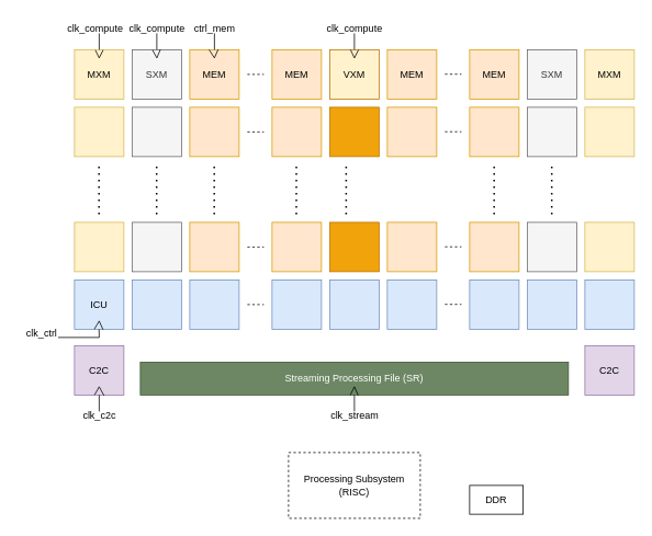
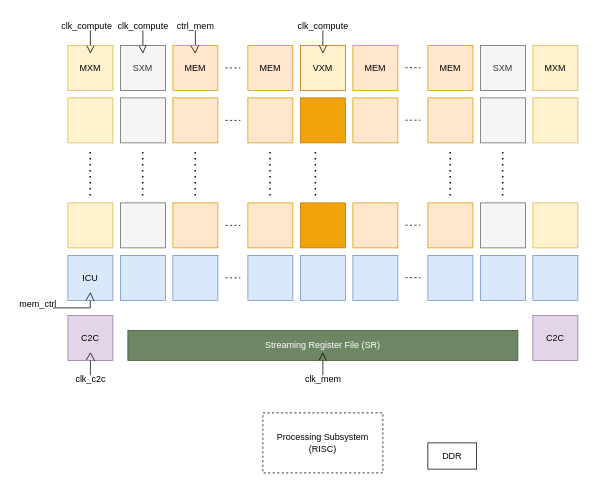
  <mxCell id="0" />
  <mxCell id="1" parent="0" />
  <mxCell id="2" value="Processing Subsystem&lt;div&gt;(RISC)&lt;/div&gt;" style="rounded=0;whiteSpace=wrap;html=1;dashed=1;" vertex="1" parent="1"><mxGeometry x="350" y="550" width="160" height="80" as="geometry" /></mxCell>
  <mxCell id="3" value="DDR" style="rounded=0;whiteSpace=wrap;html=1;" vertex="1" parent="1"><mxGeometry x="570" y="590" width="65" height="35" as="geometry" /></mxCell>
  <mxCell id="4" value="MXM" style="rounded=0;whiteSpace=wrap;html=1;fillColor=#fff2cc;strokeColor=#d6b656;" vertex="1" parent="1"><mxGeometry x="90" y="60" width="60" height="60" as="geometry" /></mxCell>
  <mxCell id="5" value="" style="endArrow=none;dashed=1;html=1;dashPattern=1 3;strokeWidth=2;rounded=0;" edge="1" parent="1"><mxGeometry width="50" height="50" relative="1" as="geometry"><mxPoint x="119.75" y="260" as="sourcePoint" /><mxPoint x="119.75" y="200" as="targetPoint" /><Array as="points" /></mxGeometry></mxCell>
  <mxCell id="6" value="" style="endArrow=none;dashed=1;html=1;dashPattern=1 3;strokeWidth=2;rounded=0;" edge="1" parent="1"><mxGeometry width="50" height="50" relative="1" as="geometry"><mxPoint x="189.75" y="260" as="sourcePoint" /><mxPoint x="189.75" y="200" as="targetPoint" /><Array as="points"><mxPoint x="189.75" y="230" /></Array></mxGeometry></mxCell>
  <mxCell id="7" value="" style="endArrow=none;dashed=1;html=1;dashPattern=1 3;strokeWidth=2;rounded=0;" edge="1" parent="1"><mxGeometry width="50" height="50" relative="1" as="geometry"><mxPoint x="359.5" y="260" as="sourcePoint" /><mxPoint x="359.5" y="200" as="targetPoint" /><Array as="points"><mxPoint x="359.5" y="230" /></Array></mxGeometry></mxCell>
  <mxCell id="8" value="" style="endArrow=none;dashed=1;html=1;dashPattern=1 3;strokeWidth=2;rounded=0;" edge="1" parent="1"><mxGeometry width="50" height="50" relative="1" as="geometry"><mxPoint x="420" y="260" as="sourcePoint" /><mxPoint x="420" y="200" as="targetPoint" /><Array as="points"><mxPoint x="420" y="230" /></Array></mxGeometry></mxCell>
  <mxCell id="9" value="&lt;span style=&quot;color: rgba(0, 0, 0, 0); font-family: monospace; font-size: 0px; text-align: start;&quot;&gt;%3CmxGraphModel%3E%3Croot%3E%3CmxCell%20id%3D%220%22%2F%3E%3CmxCell%20id%3D%221%22%20parent%3D%220%22%2F%3E%3CmxCell%20id%3D%222%22%20value%3D%22%22%20style%3D%22endArrow%3Dnone%3Bdashed%3D1%3Bhtml%3D1%3Brounded%3D0%3B%22%20edge%3D%221%22%20parent%3D%221%22%3E%3CmxGeometry%20width%3D%2250%22%20height%3D%2250%22%20relative%3D%221%22%20as%3D%22geometry%22%3E%3CmxPoint%20x%3D%22425%22%20y%3D%22339.5%22%20as%3D%22sourcePoint%22%2F%3E%3CmxPoint%20x%3D%22445%22%20y%3D%22339.5%22%20as%3D%22targetPoint%22%2F%3E%3C%2FmxGeometry%3E%3C%2FmxCell%3E%3C%2Froot%3E%3C%2FmxGraphModel%3E&lt;/span&gt;" style="text;html=1;align=center;verticalAlign=middle;resizable=0;points=[];autosize=1;strokeColor=none;fillColor=none;" vertex="1" parent="1"><mxGeometry x="240" y="398" width="20" height="30" as="geometry" /></mxCell>
  <mxCell id="10" value="" style="endArrow=none;dashed=1;html=1;rounded=0;" edge="1" parent="1"><mxGeometry width="50" height="50" relative="1" as="geometry"><mxPoint x="300" y="90" as="sourcePoint" /><mxPoint x="320" y="90" as="targetPoint" /></mxGeometry></mxCell>
  <mxCell id="11" value="" style="endArrow=none;dashed=1;html=1;rounded=0;" edge="1" parent="1"><mxGeometry width="50" height="50" relative="1" as="geometry"><mxPoint x="300" y="160" as="sourcePoint" /><mxPoint x="320" y="160" as="targetPoint" /></mxGeometry></mxCell>
  <mxCell id="12" value="" style="endArrow=none;dashed=1;html=1;rounded=0;" edge="1" parent="1"><mxGeometry width="50" height="50" relative="1" as="geometry"><mxPoint x="300" y="300" as="sourcePoint" /><mxPoint x="320" y="300" as="targetPoint" /></mxGeometry></mxCell>
- <mxCell id="13" value="Streaming Processing File (SR)" style="rounded=0;whiteSpace=wrap;html=1;fillColor=#6d8764;fontColor=#ffffff;strokeColor=#3A5431;" vertex="1" parent="1"><mxGeometry x="170" y="440" width="520" height="40" as="geometry" /></mxCell>
+ <mxCell id="13" value="Streaming Register File (SR)" style="rounded=0;whiteSpace=wrap;html=1;fillColor=#6d8764;fontColor=#ffffff;strokeColor=#3A5431;" vertex="1" parent="1"><mxGeometry x="170" y="440" width="520" height="40" as="geometry" /></mxCell>
  <mxCell id="14" value="" style="rounded=0;whiteSpace=wrap;html=1;fillColor=#fff2cc;strokeColor=#d6b656;" vertex="1" parent="1"><mxGeometry x="90" y="130" width="60" height="60" as="geometry" /></mxCell>
  <mxCell id="15" value="" style="rounded=0;whiteSpace=wrap;html=1;fillColor=#fff2cc;strokeColor=#d6b656;" vertex="1" parent="1"><mxGeometry x="90" y="270" width="60" height="60" as="geometry" /></mxCell>
  <mxCell id="16" value="ICU" style="rounded=0;whiteSpace=wrap;html=1;fillColor=#dae8fc;strokeColor=#6c8ebf;" vertex="1" parent="1"><mxGeometry x="90" y="340" width="60" height="60" as="geometry" /></mxCell>
  <mxCell id="17" value="SXM" style="rounded=0;whiteSpace=wrap;html=1;fillColor=#f5f5f5;strokeColor=#666666;fontColor=#333333;" vertex="1" parent="1"><mxGeometry x="160" y="60" width="60" height="60" as="geometry" /></mxCell>
  <mxCell id="18" value="" style="rounded=0;whiteSpace=wrap;html=1;fillColor=#f5f5f5;strokeColor=#666666;fontColor=#333333;" vertex="1" parent="1"><mxGeometry x="160" y="130" width="60" height="60" as="geometry" /></mxCell>
  <mxCell id="19" value="" style="rounded=0;whiteSpace=wrap;html=1;fillColor=#f5f5f5;strokeColor=#666666;fontColor=#333333;" vertex="1" parent="1"><mxGeometry x="160" y="270" width="60" height="60" as="geometry" /></mxCell>
  <mxCell id="20" value="" style="rounded=0;whiteSpace=wrap;html=1;fillColor=#dae8fc;strokeColor=#6c8ebf;" vertex="1" parent="1"><mxGeometry x="160" y="340" width="60" height="60" as="geometry" /></mxCell>
  <mxCell id="21" value="" style="rounded=0;whiteSpace=wrap;html=1;fillColor=#dae8fc;strokeColor=#6c8ebf;" vertex="1" parent="1"><mxGeometry x="230" y="340" width="60" height="60" as="geometry" /></mxCell>
  <mxCell id="22" value="" style="rounded=0;whiteSpace=wrap;html=1;fillColor=#ffe6cc;strokeColor=#d79b00;" vertex="1" parent="1"><mxGeometry x="230" y="270" width="60" height="60" as="geometry" /></mxCell>
  <mxCell id="23" value="" style="rounded=0;whiteSpace=wrap;html=1;fillColor=#ffe6cc;strokeColor=#d79b00;" vertex="1" parent="1"><mxGeometry x="230" y="130" width="60" height="60" as="geometry" /></mxCell>
  <mxCell id="24" value="MEM" style="rounded=0;whiteSpace=wrap;html=1;fillColor=#ffe6cc;strokeColor=#d79b00;" vertex="1" parent="1"><mxGeometry x="230" y="60" width="60" height="60" as="geometry" /></mxCell>
  <mxCell id="25" value="" style="endArrow=none;dashed=1;html=1;dashPattern=1 3;strokeWidth=2;rounded=0;" edge="1" parent="1"><mxGeometry width="50" height="50" relative="1" as="geometry"><mxPoint x="259.75" y="260" as="sourcePoint" /><mxPoint x="259.75" y="200" as="targetPoint" /><Array as="points"><mxPoint x="259.75" y="230" /></Array></mxGeometry></mxCell>
  <mxCell id="26" value="MEM" style="rounded=0;whiteSpace=wrap;html=1;fillColor=#ffe6cc;strokeColor=#d79b00;" vertex="1" parent="1"><mxGeometry x="330" y="60" width="60" height="60" as="geometry" /></mxCell>
  <mxCell id="27" value="" style="rounded=0;whiteSpace=wrap;html=1;fillColor=#ffe6cc;strokeColor=#d79b00;" vertex="1" parent="1"><mxGeometry x="330" y="130" width="60" height="60" as="geometry" /></mxCell>
  <mxCell id="28" value="" style="rounded=0;whiteSpace=wrap;html=1;fillColor=#ffe6cc;strokeColor=#d79b00;" vertex="1" parent="1"><mxGeometry x="330" y="270" width="60" height="60" as="geometry" /></mxCell>
  <mxCell id="29" value="" style="endArrow=none;dashed=1;html=1;rounded=0;" edge="1" parent="1"><mxGeometry width="50" height="50" relative="1" as="geometry"><mxPoint x="300" y="370" as="sourcePoint" /><mxPoint x="320" y="370" as="targetPoint" /></mxGeometry></mxCell>
  <mxCell id="30" value="" style="rounded=0;whiteSpace=wrap;html=1;fillColor=#dae8fc;strokeColor=#6c8ebf;" vertex="1" parent="1"><mxGeometry x="330" y="340" width="60" height="60" as="geometry" /></mxCell>
  <mxCell id="31" value="VXM" style="rounded=0;whiteSpace=wrap;html=1;fillColor=#fff2cc;strokeColor=#BD7000;fontColor=#000000;" vertex="1" parent="1"><mxGeometry x="400" y="60" width="60" height="60" as="geometry" /></mxCell>
  <mxCell id="32" value="" style="rounded=0;whiteSpace=wrap;html=1;fillColor=#f0a30a;strokeColor=#BD7000;fontColor=#000000;" vertex="1" parent="1"><mxGeometry x="400" y="130" width="60" height="60" as="geometry" /></mxCell>
  <mxCell id="33" value="" style="rounded=0;whiteSpace=wrap;html=1;fillColor=#f0a30a;strokeColor=#BD7000;fontColor=#000000;" vertex="1" parent="1"><mxGeometry x="400" y="270" width="60" height="60" as="geometry" /></mxCell>
  <mxCell id="34" value="" style="rounded=0;whiteSpace=wrap;html=1;fillColor=#dae8fc;strokeColor=#6c8ebf;" vertex="1" parent="1"><mxGeometry x="400" y="340" width="60" height="60" as="geometry" /></mxCell>
  <mxCell id="35" value="MEM" style="rounded=0;whiteSpace=wrap;html=1;fillColor=#ffe6cc;strokeColor=#d79b00;" vertex="1" parent="1"><mxGeometry x="470" y="60" width="60" height="60" as="geometry" /></mxCell>
  <mxCell id="36" value="" style="rounded=0;whiteSpace=wrap;html=1;fillColor=#ffe6cc;strokeColor=#d79b00;" vertex="1" parent="1"><mxGeometry x="470" y="130" width="60" height="60" as="geometry" /></mxCell>
  <mxCell id="37" value="" style="rounded=0;whiteSpace=wrap;html=1;fillColor=#ffe6cc;strokeColor=#d79b00;" vertex="1" parent="1"><mxGeometry x="470" y="270" width="60" height="60" as="geometry" /></mxCell>
  <mxCell id="38" value="" style="rounded=0;whiteSpace=wrap;html=1;fillColor=#dae8fc;strokeColor=#6c8ebf;" vertex="1" parent="1"><mxGeometry x="470" y="340" width="60" height="60" as="geometry" /></mxCell>
  <mxCell id="39" value="" style="endArrow=none;dashed=1;html=1;rounded=0;" edge="1" parent="1"><mxGeometry width="50" height="50" relative="1" as="geometry"><mxPoint x="540" y="89.75" as="sourcePoint" /><mxPoint x="560" y="89.75" as="targetPoint" /></mxGeometry></mxCell>
  <mxCell id="40" value="" style="endArrow=none;dashed=1;html=1;rounded=0;" edge="1" parent="1"><mxGeometry width="50" height="50" relative="1" as="geometry"><mxPoint x="540" y="159.75" as="sourcePoint" /><mxPoint x="560" y="159.75" as="targetPoint" /></mxGeometry></mxCell>
  <mxCell id="41" value="" style="endArrow=none;dashed=1;html=1;rounded=0;" edge="1" parent="1"><mxGeometry width="50" height="50" relative="1" as="geometry"><mxPoint x="540" y="299.75" as="sourcePoint" /><mxPoint x="560" y="299.75" as="targetPoint" /></mxGeometry></mxCell>
  <mxCell id="42" value="" style="endArrow=none;dashed=1;html=1;rounded=0;" edge="1" parent="1"><mxGeometry width="50" height="50" relative="1" as="geometry"><mxPoint x="540" y="369.75" as="sourcePoint" /><mxPoint x="560" y="369.75" as="targetPoint" /></mxGeometry></mxCell>
  <mxCell id="43" value="MEM" style="rounded=0;whiteSpace=wrap;html=1;fillColor=#ffe6cc;strokeColor=#d79b00;" vertex="1" parent="1"><mxGeometry x="570" y="60" width="60" height="60" as="geometry" /></mxCell>
  <mxCell id="44" value="" style="rounded=0;whiteSpace=wrap;html=1;fillColor=#ffe6cc;strokeColor=#d79b00;" vertex="1" parent="1"><mxGeometry x="570" y="130" width="60" height="60" as="geometry" /></mxCell>
  <mxCell id="45" value="" style="rounded=0;whiteSpace=wrap;html=1;fillColor=#ffe6cc;strokeColor=#d79b00;" vertex="1" parent="1"><mxGeometry x="570" y="270" width="60" height="60" as="geometry" /></mxCell>
  <mxCell id="46" value="" style="rounded=0;whiteSpace=wrap;html=1;fillColor=#dae8fc;strokeColor=#6c8ebf;" vertex="1" parent="1"><mxGeometry x="570" y="340" width="60" height="60" as="geometry" /></mxCell>
  <mxCell id="47" value="SXM" style="rounded=0;whiteSpace=wrap;html=1;fillColor=#f5f5f5;strokeColor=#666666;fontColor=#333333;" vertex="1" parent="1"><mxGeometry x="640" y="60" width="60" height="60" as="geometry" /></mxCell>
  <mxCell id="48" value="" style="rounded=0;whiteSpace=wrap;html=1;fillColor=#f5f5f5;strokeColor=#666666;fontColor=#333333;" vertex="1" parent="1"><mxGeometry x="640" y="130" width="60" height="60" as="geometry" /></mxCell>
  <mxCell id="49" value="" style="rounded=0;whiteSpace=wrap;html=1;fillColor=#f5f5f5;strokeColor=#666666;fontColor=#333333;" vertex="1" parent="1"><mxGeometry x="640" y="270" width="60" height="60" as="geometry" /></mxCell>
  <mxCell id="50" value="" style="rounded=0;whiteSpace=wrap;html=1;fillColor=#dae8fc;strokeColor=#6c8ebf;" vertex="1" parent="1"><mxGeometry x="640" y="340" width="60" height="60" as="geometry" /></mxCell>
  <mxCell id="51" value="" style="endArrow=none;dashed=1;html=1;dashPattern=1 3;strokeWidth=2;rounded=0;" edge="1" parent="1"><mxGeometry width="50" height="50" relative="1" as="geometry"><mxPoint x="599.75" y="260" as="sourcePoint" /><mxPoint x="599.75" y="200" as="targetPoint" /><Array as="points"><mxPoint x="599.75" y="230" /></Array></mxGeometry></mxCell>
  <mxCell id="52" value="" style="endArrow=none;dashed=1;html=1;dashPattern=1 3;strokeWidth=2;rounded=0;" edge="1" parent="1"><mxGeometry width="50" height="50" relative="1" as="geometry"><mxPoint x="669.75" y="260" as="sourcePoint" /><mxPoint x="669.75" y="200" as="targetPoint" /><Array as="points"><mxPoint x="669.75" y="230" /></Array></mxGeometry></mxCell>
  <mxCell id="53" value="MXM" style="rounded=0;whiteSpace=wrap;html=1;fillColor=#fff2cc;strokeColor=#d6b656;" vertex="1" parent="1"><mxGeometry x="710" y="60" width="60" height="60" as="geometry" /></mxCell>
  <mxCell id="54" value="" style="rounded=0;whiteSpace=wrap;html=1;fillColor=#fff2cc;strokeColor=#d6b656;" vertex="1" parent="1"><mxGeometry x="710" y="130" width="60" height="60" as="geometry" /></mxCell>
  <mxCell id="55" value="" style="rounded=0;whiteSpace=wrap;html=1;fillColor=#fff2cc;strokeColor=#d6b656;" vertex="1" parent="1"><mxGeometry x="710" y="270" width="60" height="60" as="geometry" /></mxCell>
  <mxCell id="56" value="" style="rounded=0;whiteSpace=wrap;html=1;fillColor=#dae8fc;strokeColor=#6c8ebf;" vertex="1" parent="1"><mxGeometry x="710" y="340" width="60" height="60" as="geometry" /></mxCell>
  <mxCell id="57" value="" style="endArrow=none;html=1;rounded=0;entryX=0.58;entryY=0.005;entryDx=0;entryDy=0;entryPerimeter=0;" edge="1" parent="1" target="4"><mxGeometry width="50" height="50" relative="1" as="geometry"><mxPoint x="120" y="70" as="sourcePoint" /><mxPoint x="130" y="60" as="targetPoint" /></mxGeometry></mxCell>
  <mxCell id="58" value="" style="endArrow=none;html=1;rounded=0;entryX=0.423;entryY=0.008;entryDx=0;entryDy=0;entryPerimeter=0;" edge="1" parent="1" target="4"><mxGeometry width="50" height="50" relative="1" as="geometry"><mxPoint x="120" y="70" as="sourcePoint" /><mxPoint x="110" y="60" as="targetPoint" /></mxGeometry></mxCell>
  <mxCell id="59" value="" style="endArrow=none;html=1;rounded=0;entryX=0.573;entryY=-0.008;entryDx=0;entryDy=0;entryPerimeter=0;" edge="1" parent="1" target="17"><mxGeometry width="50" height="50" relative="1" as="geometry"><mxPoint x="190" y="70" as="sourcePoint" /><mxPoint x="200" y="60" as="targetPoint" /></mxGeometry></mxCell>
  <mxCell id="60" value="" style="endArrow=none;html=1;rounded=0;exitX=0.412;exitY=0.003;exitDx=0;exitDy=0;exitPerimeter=0;" edge="1" parent="1" source="17"><mxGeometry width="50" height="50" relative="1" as="geometry"><mxPoint x="180" y="60" as="sourcePoint" /><mxPoint x="190" y="70" as="targetPoint" /></mxGeometry></mxCell>
  <mxCell id="61" value="" style="endArrow=none;html=1;rounded=0;exitX=0.574;exitY=-0.006;exitDx=0;exitDy=0;exitPerimeter=0;" edge="1" parent="1" source="24"><mxGeometry width="50" height="50" relative="1" as="geometry"><mxPoint x="270" y="60" as="sourcePoint" /><mxPoint x="260" y="70" as="targetPoint" /></mxGeometry></mxCell>
  <mxCell id="62" value="" style="endArrow=none;html=1;rounded=0;exitX=0.392;exitY=-0.001;exitDx=0;exitDy=0;exitPerimeter=0;" edge="1" parent="1" source="24"><mxGeometry width="50" height="50" relative="1" as="geometry"><mxPoint x="250" y="60" as="sourcePoint" /><mxPoint x="260" y="70" as="targetPoint" /></mxGeometry></mxCell>
  <mxCell id="63" value="" style="endArrow=none;html=1;rounded=0;exitX=0.401;exitY=0.999;exitDx=0;exitDy=0;exitPerimeter=0;" edge="1" parent="1" source="16"><mxGeometry width="50" height="50" relative="1" as="geometry"><mxPoint x="110" y="400" as="sourcePoint" /><mxPoint x="120" y="390" as="targetPoint" /></mxGeometry></mxCell>
  <mxCell id="64" value="" style="endArrow=none;html=1;rounded=0;exitX=0.579;exitY=1.012;exitDx=0;exitDy=0;exitPerimeter=0;" edge="1" parent="1" source="16"><mxGeometry width="50" height="50" relative="1" as="geometry"><mxPoint x="130" y="400" as="sourcePoint" /><mxPoint x="120" y="390" as="targetPoint" /></mxGeometry></mxCell>
  <mxCell id="65" value="C2C" style="rounded=0;whiteSpace=wrap;html=1;fillColor=#e1d5e7;strokeColor=#9673a6;" vertex="1" parent="1"><mxGeometry x="90" y="420" width="60" height="60" as="geometry" /></mxCell>
  <mxCell id="66" value="C2C" style="rounded=0;whiteSpace=wrap;html=1;fillColor=#e1d5e7;strokeColor=#9673a6;" vertex="1" parent="1"><mxGeometry x="710" y="420" width="60" height="60" as="geometry" /></mxCell>
  <mxCell id="67" value="" style="endArrow=none;html=1;rounded=0;" edge="1" parent="1"><mxGeometry width="50" height="50" relative="1" as="geometry"><mxPoint x="70" y="410" as="sourcePoint" /><mxPoint x="120" y="410" as="targetPoint" /></mxGeometry></mxCell>
  <mxCell id="68" value="" style="endArrow=none;html=1;rounded=0;" edge="1" parent="1"><mxGeometry width="50" height="50" relative="1" as="geometry"><mxPoint x="120" y="410" as="sourcePoint" /><mxPoint x="119.83" y="400" as="targetPoint" /></mxGeometry></mxCell>
  <mxCell id="69" value="" style="endArrow=none;html=1;rounded=0;exitX=0.5;exitY=0;exitDx=0;exitDy=0;" edge="1" parent="1" source="4"><mxGeometry width="50" height="50" relative="1" as="geometry"><mxPoint x="30" y="60" as="sourcePoint" /><mxPoint x="120" y="40" as="targetPoint" /></mxGeometry></mxCell>
  <mxCell id="70" value="" style="endArrow=none;html=1;rounded=0;" edge="1" parent="1"><mxGeometry width="50" height="50" relative="1" as="geometry"><mxPoint x="190" y="60" as="sourcePoint" /><mxPoint x="190" y="40" as="targetPoint" /></mxGeometry></mxCell>
  <mxCell id="71" value="" style="endArrow=none;html=1;rounded=0;" edge="1" parent="1"><mxGeometry width="50" height="50" relative="1" as="geometry"><mxPoint x="260" y="60" as="sourcePoint" /><mxPoint x="260" y="40" as="targetPoint" /></mxGeometry></mxCell>
  <mxCell id="72" value="" style="endArrow=none;html=1;rounded=0;exitX=0.406;exitY=0.999;exitDx=0;exitDy=0;exitPerimeter=0;" edge="1" parent="1" source="65"><mxGeometry width="50" height="50" relative="1" as="geometry"><mxPoint x="110" y="480" as="sourcePoint" /><mxPoint x="120" y="470" as="targetPoint" /></mxGeometry></mxCell>
  <mxCell id="73" value="" style="endArrow=none;html=1;rounded=0;entryX=0.597;entryY=1.012;entryDx=0;entryDy=0;entryPerimeter=0;" edge="1" parent="1" target="65"><mxGeometry width="50" height="50" relative="1" as="geometry"><mxPoint x="120" y="470" as="sourcePoint" /><mxPoint x="130" y="480" as="targetPoint" /></mxGeometry></mxCell>
  <mxCell id="74" value="" style="endArrow=none;html=1;rounded=0;" edge="1" parent="1"><mxGeometry width="50" height="50" relative="1" as="geometry"><mxPoint x="120" y="500" as="sourcePoint" /><mxPoint x="120" y="480" as="targetPoint" /></mxGeometry></mxCell>
- <mxCell id="75" value="clk_ctrl" style="text;html=1;align=center;verticalAlign=middle;resizable=0;points=[];autosize=1;strokeColor=none;fillColor=none;" vertex="1" parent="1"><mxGeometry x="20" y="390" width="60" height="30" as="geometry" /></mxCell>
+ <mxCell id="75" value="mem_ctrl" style="text;html=1;align=center;verticalAlign=middle;resizable=0;points=[];autosize=1;strokeColor=none;fillColor=none;" vertex="1" parent="1"><mxGeometry x="20" y="390" width="60" height="30" as="geometry" /></mxCell>
  <mxCell id="76" value="clk_compute" style="text;html=1;align=center;verticalAlign=middle;resizable=0;points=[];autosize=1;strokeColor=none;fillColor=none;" vertex="1" parent="1"><mxGeometry x="70" y="20" width="90" height="30" as="geometry" /></mxCell>
  <mxCell id="77" value="clk_compute" style="text;html=1;align=center;verticalAlign=middle;resizable=0;points=[];autosize=1;strokeColor=none;fillColor=none;" vertex="1" parent="1"><mxGeometry x="145" y="20" width="90" height="30" as="geometry" /></mxCell>
  <mxCell id="78" value="ctrl_mem" style="text;html=1;align=center;verticalAlign=middle;resizable=0;points=[];autosize=1;strokeColor=none;fillColor=none;" vertex="1" parent="1"><mxGeometry x="225" y="20" width="70" height="30" as="geometry" /></mxCell>
  <mxCell id="79" value="" style="endArrow=none;html=1;rounded=0;" edge="1" parent="1"><mxGeometry width="50" height="50" relative="1" as="geometry"><mxPoint x="430" y="70" as="sourcePoint" /><mxPoint x="435" y="60" as="targetPoint" /></mxGeometry></mxCell>
  <mxCell id="80" value="" style="endArrow=none;html=1;rounded=0;exitX=0.421;exitY=-0.001;exitDx=0;exitDy=0;exitPerimeter=0;" edge="1" parent="1" source="31"><mxGeometry width="50" height="50" relative="1" as="geometry"><mxPoint x="420" y="60" as="sourcePoint" /><mxPoint x="430" y="70" as="targetPoint" /></mxGeometry></mxCell>
  <mxCell id="81" value="" style="endArrow=none;html=1;rounded=0;" edge="1" parent="1"><mxGeometry width="50" height="50" relative="1" as="geometry"><mxPoint x="430" y="60" as="sourcePoint" /><mxPoint x="430" y="40" as="targetPoint" /></mxGeometry></mxCell>
  <mxCell id="82" value="clk_compute" style="text;html=1;align=center;verticalAlign=middle;resizable=0;points=[];autosize=1;strokeColor=none;fillColor=none;" vertex="1" parent="1"><mxGeometry x="385" y="20" width="90" height="30" as="geometry" /></mxCell>
  <mxCell id="83" value="clk_c2c" style="text;html=1;align=center;verticalAlign=middle;resizable=0;points=[];autosize=1;strokeColor=none;fillColor=none;" vertex="1" parent="1"><mxGeometry x="90" y="490" width="60" height="30" as="geometry" /></mxCell>
  <mxCell id="84" value="" style="endArrow=none;html=1;rounded=0;exitX=0.509;exitY=1.012;exitDx=0;exitDy=0;exitPerimeter=0;" edge="1" parent="1" source="13"><mxGeometry width="50" height="50" relative="1" as="geometry"><mxPoint x="438" y="480" as="sourcePoint" /><mxPoint x="430" y="470" as="targetPoint" /></mxGeometry></mxCell>
  <mxCell id="85" value="" style="endArrow=none;html=1;rounded=0;" edge="1" parent="1"><mxGeometry width="50" height="50" relative="1" as="geometry"><mxPoint x="425" y="480" as="sourcePoint" /><mxPoint x="430" y="470" as="targetPoint" /></mxGeometry></mxCell>
  <mxCell id="86" value="" style="endArrow=none;html=1;rounded=0;" edge="1" parent="1"><mxGeometry width="50" height="50" relative="1" as="geometry"><mxPoint x="430" y="500" as="sourcePoint" /><mxPoint x="430" y="480" as="targetPoint" /></mxGeometry></mxCell>
- <mxCell id="87" value="clk_stream" style="text;html=1;align=center;verticalAlign=middle;resizable=0;points=[];autosize=1;strokeColor=none;fillColor=none;" vertex="1" parent="1"><mxGeometry x="390" y="490" width="80" height="30" as="geometry" /></mxCell>
+ <mxCell id="87" value="clk_mem" style="text;html=1;align=center;verticalAlign=middle;resizable=0;points=[];autosize=1;strokeColor=none;fillColor=none;" vertex="1" parent="1"><mxGeometry x="390" y="490" width="80" height="30" as="geometry" /></mxCell>
